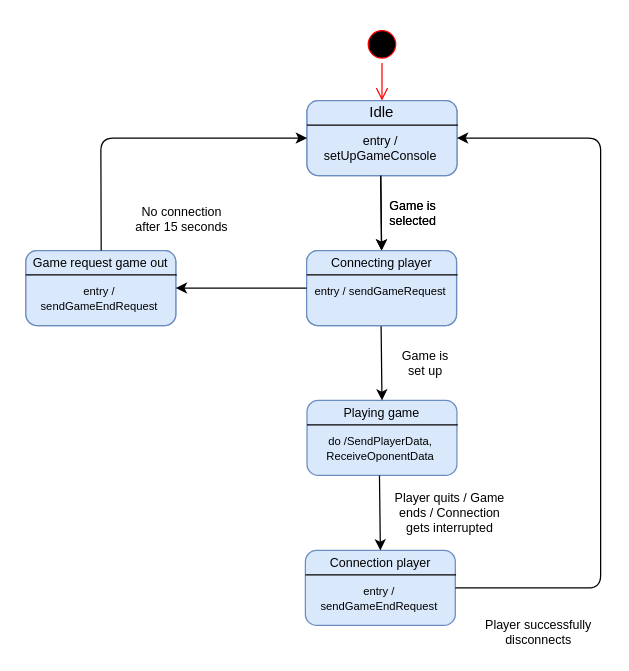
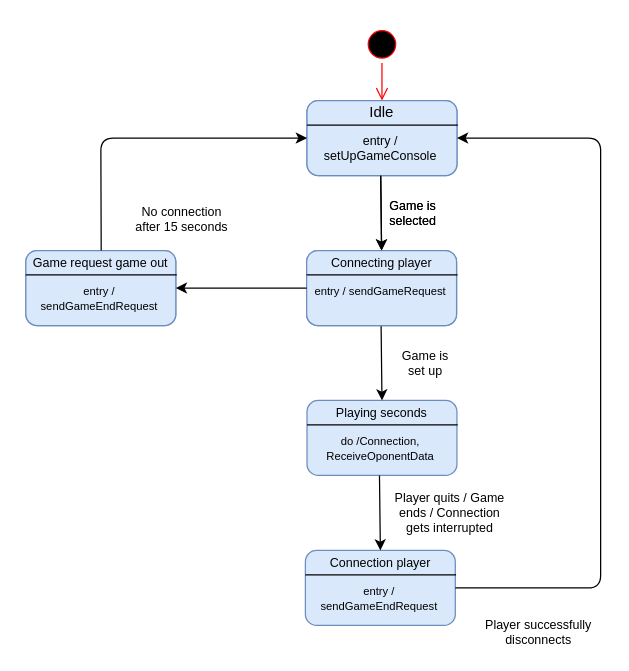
  <mxCell id="0" />
  <mxCell id="1" parent="0" />
  <mxCell id="2" value="" style="ellipse;html=1;shape=startState;fillColor=#000000;strokeColor=#ff0000;" vertex="1" parent="1"><mxGeometry x="290" y="20" width="30" height="30" as="geometry" /></mxCell>
  <mxCell id="3" value="" style="edgeStyle=orthogonalEdgeStyle;html=1;verticalAlign=bottom;endArrow=open;endSize=8;strokeColor=#ff0000;" edge="1" source="2" parent="1"><mxGeometry relative="1" as="geometry"><mxPoint x="305" y="80" as="targetPoint" /></mxGeometry></mxCell>
  <mxCell id="4" value="" style="rounded=1;whiteSpace=wrap;html=1;fillColor=#dae8fc;strokeColor=#6c8ebf;" vertex="1" parent="1"><mxGeometry x="245" y="80" width="120" height="60" as="geometry" /></mxCell>
  <mxCell id="5" value="" style="endArrow=none;html=1;exitX=0;exitY=0.326;exitDx=0;exitDy=0;exitPerimeter=0;entryX=1.005;entryY=0.326;entryDx=0;entryDy=0;entryPerimeter=0;" edge="1" parent="1" source="4" target="4"><mxGeometry width="50" height="50" relative="1" as="geometry"><mxPoint x="250" y="230" as="sourcePoint" /><mxPoint x="340" y="170" as="targetPoint" /></mxGeometry></mxCell>
  <mxCell id="6" value="Start" style="text;html=1;strokeColor=none;fillColor=none;align=center;verticalAlign=middle;whiteSpace=wrap;rounded=0;" vertex="1" parent="1"><mxGeometry x="285" y="80" width="40" height="20" as="geometry" /></mxCell>
  <mxCell id="7" value="&lt;font style=&quot;font-size: 10px&quot;&gt;entry / setUpGameConsole&lt;br style=&quot;font-size: 10px&quot;&gt;&lt;/font&gt;" style="text;html=1;strokeColor=none;fillColor=none;align=center;verticalAlign=top;whiteSpace=wrap;rounded=0;fontSize=10;" vertex="1" parent="1"><mxGeometry x="249" y="100" width="110" height="40" as="geometry" /></mxCell>
  <mxCell id="8" value="" style="rounded=1;whiteSpace=wrap;html=1;fillColor=#dae8fc;strokeColor=#6c8ebf;" vertex="1" parent="1"><mxGeometry x="244.7" y="200" width="120" height="60" as="geometry" /></mxCell>
  <mxCell id="9" value="" style="endArrow=none;html=1;exitX=0;exitY=0.326;exitDx=0;exitDy=0;exitPerimeter=0;entryX=1.005;entryY=0.326;entryDx=0;entryDy=0;entryPerimeter=0;" edge="1" parent="1" source="8" target="8"><mxGeometry width="50" height="50" relative="1" as="geometry"><mxPoint x="249.7" y="350" as="sourcePoint" /><mxPoint x="339.7" y="290" as="targetPoint" /></mxGeometry></mxCell>
  <mxCell id="10" value="&lt;font style=&quot;font-size: 9px&quot;&gt;entry / sendGameRequest&lt;br&gt;&lt;br style=&quot;font-size: 10px&quot;&gt;&lt;/font&gt;" style="text;html=1;strokeColor=none;fillColor=none;align=center;verticalAlign=top;whiteSpace=wrap;rounded=0;fontSize=10;" vertex="1" parent="1"><mxGeometry x="248.7" y="220" width="110" height="40" as="geometry" /></mxCell>
  <mxCell id="11" value="" style="endArrow=classic;html=1;fontSize=10;exitX=0.5;exitY=1;exitDx=0;exitDy=0;entryX=0.5;entryY=0;entryDx=0;entryDy=0;" edge="1" parent="1" source="7"><mxGeometry width="50" height="50" relative="1" as="geometry"><mxPoint x="250" y="220" as="sourcePoint" /><mxPoint x="304.7" y="200" as="targetPoint" /></mxGeometry></mxCell>
  <mxCell id="12" value="Connecting player" style="text;html=1;strokeColor=none;fillColor=none;align=center;verticalAlign=middle;whiteSpace=wrap;rounded=0;fontSize=10;" vertex="1" parent="1"><mxGeometry x="250" y="200" width="110" height="20" as="geometry" /></mxCell>
  <mxCell id="13" value="Game is selected" style="text;html=1;strokeColor=none;fillColor=none;align=center;verticalAlign=middle;whiteSpace=wrap;rounded=0;fontSize=10;" vertex="1" parent="1"><mxGeometry x="310" y="160" width="40" height="20" as="geometry" /></mxCell>
  <mxCell id="14" value="" style="rounded=1;whiteSpace=wrap;html=1;fillColor=#dae8fc;strokeColor=#6c8ebf;" vertex="1" parent="1"><mxGeometry x="245" y="320" width="120" height="60" as="geometry" /></mxCell>
  <mxCell id="15" value="" style="endArrow=none;html=1;exitX=0;exitY=0.326;exitDx=0;exitDy=0;exitPerimeter=0;entryX=1.005;entryY=0.326;entryDx=0;entryDy=0;entryPerimeter=0;" edge="1" parent="1" source="14" target="14"><mxGeometry width="50" height="50" relative="1" as="geometry"><mxPoint x="250" y="470" as="sourcePoint" /><mxPoint x="340" y="410" as="targetPoint" /></mxGeometry></mxCell>
- <mxCell id="16" value="&lt;font style=&quot;font-size: 9px&quot;&gt;do /SendPlayerData,&lt;br&gt;ReceiveOponentData&lt;br style=&quot;font-size: 10px&quot;&gt;&lt;/font&gt;" style="text;html=1;strokeColor=none;fillColor=none;align=center;verticalAlign=top;whiteSpace=wrap;rounded=0;fontSize=10;" vertex="1" parent="1"><mxGeometry x="249" y="340" width="110" height="40" as="geometry" /></mxCell>
+ <mxCell id="16" value="&lt;font style=&quot;font-size: 9px&quot;&gt;do /Connection,&lt;br&gt;ReceiveOponentData&lt;br style=&quot;font-size: 10px&quot;&gt;&lt;/font&gt;" style="text;html=1;strokeColor=none;fillColor=none;align=center;verticalAlign=top;whiteSpace=wrap;rounded=0;fontSize=10;" vertex="1" parent="1"><mxGeometry x="249" y="340" width="110" height="40" as="geometry" /></mxCell>
  <mxCell id="17" value="" style="endArrow=classic;html=1;fontSize=10;exitX=0.5;exitY=1;exitDx=0;exitDy=0;entryX=0.5;entryY=0;entryDx=0;entryDy=0;" edge="1" parent="1"><mxGeometry width="50" height="50" relative="1" as="geometry"><mxPoint x="304.3" y="260" as="sourcePoint" /><mxPoint x="305" y="320" as="targetPoint" /></mxGeometry></mxCell>
- <mxCell id="18" value="Playing game" style="text;html=1;strokeColor=none;fillColor=none;align=center;verticalAlign=middle;whiteSpace=wrap;rounded=0;fontSize=10;" vertex="1" parent="1"><mxGeometry x="250.3" y="320" width="110" height="20" as="geometry" /></mxCell>
+ <mxCell id="18" value="Playing seconds" style="text;html=1;strokeColor=none;fillColor=none;align=center;verticalAlign=middle;whiteSpace=wrap;rounded=0;fontSize=10;" vertex="1" parent="1"><mxGeometry x="250.3" y="320" width="110" height="20" as="geometry" /></mxCell>
  <mxCell id="19" value="Game is set up" style="text;html=1;strokeColor=none;fillColor=none;align=center;verticalAlign=middle;whiteSpace=wrap;rounded=0;fontSize=10;" vertex="1" parent="1"><mxGeometry x="320.3" y="280" width="40" height="20" as="geometry" /></mxCell>
  <mxCell id="20" value="" style="rounded=1;whiteSpace=wrap;html=1;fillColor=#dae8fc;strokeColor=#6c8ebf;" vertex="1" parent="1"><mxGeometry x="245" y="80" width="120" height="60" as="geometry" /></mxCell>
  <mxCell id="21" value="" style="endArrow=none;html=1;exitX=0;exitY=0.326;exitDx=0;exitDy=0;exitPerimeter=0;entryX=1.005;entryY=0.326;entryDx=0;entryDy=0;entryPerimeter=0;" edge="1" parent="1" source="20" target="20"><mxGeometry width="50" height="50" relative="1" as="geometry"><mxPoint x="250" y="230" as="sourcePoint" /><mxPoint x="340" y="170" as="targetPoint" /></mxGeometry></mxCell>
  <mxCell id="22" value="Idle" style="text;html=1;strokeColor=none;fillColor=none;align=center;verticalAlign=middle;whiteSpace=wrap;rounded=0;" vertex="1" parent="1"><mxGeometry x="285" y="80" width="40" height="20" as="geometry" /></mxCell>
  <mxCell id="23" value="&lt;font style=&quot;font-size: 10px&quot;&gt;entry / setUpGameConsole&lt;br style=&quot;font-size: 10px&quot;&gt;&lt;/font&gt;" style="text;html=1;strokeColor=none;fillColor=none;align=center;verticalAlign=top;whiteSpace=wrap;rounded=0;fontSize=10;" vertex="1" parent="1"><mxGeometry x="249" y="100" width="110" height="40" as="geometry" /></mxCell>
  <mxCell id="24" value="" style="rounded=1;whiteSpace=wrap;html=1;fillColor=#dae8fc;strokeColor=#6c8ebf;" vertex="1" parent="1"><mxGeometry x="244.7" y="200" width="120" height="60" as="geometry" /></mxCell>
  <mxCell id="25" value="" style="endArrow=none;html=1;exitX=0;exitY=0.326;exitDx=0;exitDy=0;exitPerimeter=0;entryX=1.005;entryY=0.326;entryDx=0;entryDy=0;entryPerimeter=0;" edge="1" parent="1" source="24" target="24"><mxGeometry width="50" height="50" relative="1" as="geometry"><mxPoint x="249.7" y="350" as="sourcePoint" /><mxPoint x="339.7" y="290" as="targetPoint" /></mxGeometry></mxCell>
  <mxCell id="26" value="&lt;font style=&quot;font-size: 9px&quot;&gt;entry / sendGameRequest&lt;br&gt;&lt;br style=&quot;font-size: 10px&quot;&gt;&lt;/font&gt;" style="text;html=1;strokeColor=none;fillColor=none;align=center;verticalAlign=top;whiteSpace=wrap;rounded=0;fontSize=10;" vertex="1" parent="1"><mxGeometry x="248.7" y="220" width="110" height="40" as="geometry" /></mxCell>
  <mxCell id="27" value="" style="endArrow=classic;html=1;fontSize=10;exitX=0.5;exitY=1;exitDx=0;exitDy=0;entryX=0.5;entryY=0;entryDx=0;entryDy=0;" edge="1" parent="1"><mxGeometry width="50" height="50" relative="1" as="geometry"><mxPoint x="304" y="140" as="sourcePoint" /><mxPoint x="304.7" y="200" as="targetPoint" /></mxGeometry></mxCell>
  <mxCell id="28" value="Connecting player" style="text;html=1;strokeColor=none;fillColor=none;align=center;verticalAlign=middle;whiteSpace=wrap;rounded=0;fontSize=10;" vertex="1" parent="1"><mxGeometry x="250" y="200" width="110" height="20" as="geometry" /></mxCell>
  <mxCell id="29" value="Game is selected" style="text;html=1;strokeColor=none;fillColor=none;align=center;verticalAlign=middle;whiteSpace=wrap;rounded=0;fontSize=10;" vertex="1" parent="1"><mxGeometry x="310" y="160" width="40" height="20" as="geometry" /></mxCell>
  <mxCell id="30" value="" style="rounded=1;whiteSpace=wrap;html=1;fillColor=#dae8fc;strokeColor=#6c8ebf;" vertex="1" parent="1"><mxGeometry x="243.7" y="440" width="120" height="60" as="geometry" /></mxCell>
  <mxCell id="31" value="" style="endArrow=none;html=1;exitX=0;exitY=0.326;exitDx=0;exitDy=0;exitPerimeter=0;entryX=1.005;entryY=0.326;entryDx=0;entryDy=0;entryPerimeter=0;" edge="1" parent="1" source="30" target="30"><mxGeometry width="50" height="50" relative="1" as="geometry"><mxPoint x="248.7" y="590" as="sourcePoint" /><mxPoint x="338.7" y="530" as="targetPoint" /></mxGeometry></mxCell>
  <mxCell id="32" value="&lt;font style=&quot;font-size: 9px&quot;&gt;entry / sendGameEndRequest&lt;br&gt;&lt;br style=&quot;font-size: 10px&quot;&gt;&lt;/font&gt;" style="text;html=1;strokeColor=none;fillColor=none;align=center;verticalAlign=top;whiteSpace=wrap;rounded=0;fontSize=10;" vertex="1" parent="1"><mxGeometry x="247.7" y="460" width="110" height="40" as="geometry" /></mxCell>
  <mxCell id="33" value="" style="endArrow=classic;html=1;fontSize=10;exitX=0.5;exitY=1;exitDx=0;exitDy=0;entryX=0.5;entryY=0;entryDx=0;entryDy=0;" edge="1" parent="1"><mxGeometry width="50" height="50" relative="1" as="geometry"><mxPoint x="303" y="380" as="sourcePoint" /><mxPoint x="303.7" y="440" as="targetPoint" /></mxGeometry></mxCell>
  <mxCell id="34" value="Connection player" style="text;html=1;strokeColor=none;fillColor=none;align=center;verticalAlign=middle;whiteSpace=wrap;rounded=0;fontSize=10;" vertex="1" parent="1"><mxGeometry x="249" y="440" width="110" height="20" as="geometry" /></mxCell>
  <mxCell id="35" value="Player quits / Game ends / Connection gets interrupted" style="text;html=1;strokeColor=none;fillColor=none;align=center;verticalAlign=middle;whiteSpace=wrap;rounded=0;fontSize=10;" vertex="1" parent="1"><mxGeometry x="309" y="400" width="101" height="20" as="geometry" /></mxCell>
  <mxCell id="36" value="" style="endArrow=classic;html=1;fontSize=10;exitX=1;exitY=0.5;exitDx=0;exitDy=0;entryX=1;entryY=0.5;entryDx=0;entryDy=0;" edge="1" parent="1" source="30" target="20"><mxGeometry width="50" height="50" relative="1" as="geometry"><mxPoint x="250" y="440" as="sourcePoint" /><mxPoint x="300" y="390" as="targetPoint" /><Array as="points"><mxPoint x="480" y="470" /><mxPoint x="480" y="110" /></Array></mxGeometry></mxCell>
  <mxCell id="37" value="Player successfully disconnects" style="text;html=1;strokeColor=none;fillColor=none;align=center;verticalAlign=middle;whiteSpace=wrap;rounded=0;fontSize=10;" vertex="1" parent="1"><mxGeometry x="380" y="495" width="101" height="20" as="geometry" /></mxCell>
  <mxCell id="38" value="" style="rounded=1;whiteSpace=wrap;html=1;fillColor=#dae8fc;strokeColor=#6c8ebf;" vertex="1" parent="1"><mxGeometry x="20" y="200" width="120" height="60" as="geometry" /></mxCell>
  <mxCell id="39" value="" style="endArrow=none;html=1;exitX=0;exitY=0.326;exitDx=0;exitDy=0;exitPerimeter=0;entryX=1.005;entryY=0.326;entryDx=0;entryDy=0;entryPerimeter=0;" edge="1" parent="1" source="38" target="38"><mxGeometry width="50" height="50" relative="1" as="geometry"><mxPoint x="25" y="350" as="sourcePoint" /><mxPoint x="115" y="290" as="targetPoint" /></mxGeometry></mxCell>
  <mxCell id="40" value="&lt;font style=&quot;font-size: 9px&quot;&gt;entry / sendGameRequest&lt;br&gt;&lt;br style=&quot;font-size: 10px&quot;&gt;&lt;/font&gt;" style="text;html=1;strokeColor=none;fillColor=none;align=center;verticalAlign=top;whiteSpace=wrap;rounded=0;fontSize=10;" vertex="1" parent="1"><mxGeometry x="24" y="220" width="110" height="40" as="geometry" /></mxCell>
  <mxCell id="41" value="Connecting player" style="text;html=1;strokeColor=none;fillColor=none;align=center;verticalAlign=middle;whiteSpace=wrap;rounded=0;fontSize=10;" vertex="1" parent="1"><mxGeometry x="25.3" y="200" width="110" height="20" as="geometry" /></mxCell>
  <mxCell id="42" value="" style="rounded=1;whiteSpace=wrap;html=1;fillColor=#dae8fc;strokeColor=#6c8ebf;" vertex="1" parent="1"><mxGeometry x="20" y="200" width="120" height="60" as="geometry" /></mxCell>
  <mxCell id="43" value="" style="endArrow=none;html=1;exitX=0;exitY=0.326;exitDx=0;exitDy=0;exitPerimeter=0;entryX=1.005;entryY=0.326;entryDx=0;entryDy=0;entryPerimeter=0;" edge="1" parent="1" source="42" target="42"><mxGeometry width="50" height="50" relative="1" as="geometry"><mxPoint x="25" y="350" as="sourcePoint" /><mxPoint x="115" y="290" as="targetPoint" /></mxGeometry></mxCell>
  <mxCell id="44" value="&lt;font style=&quot;font-size: 9px&quot;&gt;entry / sendGameEndRequest&lt;br&gt;&lt;/font&gt;" style="text;html=1;strokeColor=none;fillColor=none;align=center;verticalAlign=top;whiteSpace=wrap;rounded=0;fontSize=10;" vertex="1" parent="1"><mxGeometry x="24" y="220" width="110" height="40" as="geometry" /></mxCell>
  <mxCell id="45" value="Game request game out" style="text;html=1;strokeColor=none;fillColor=none;align=center;verticalAlign=middle;whiteSpace=wrap;rounded=0;fontSize=10;" vertex="1" parent="1"><mxGeometry x="25.3" y="200" width="110" height="20" as="geometry" /></mxCell>
  <mxCell id="46" value="" style="endArrow=classic;html=1;fontSize=10;exitX=0;exitY=0.5;exitDx=0;exitDy=0;entryX=1;entryY=0.5;entryDx=0;entryDy=0;" edge="1" parent="1" source="24" target="42"><mxGeometry width="50" height="50" relative="1" as="geometry"><mxPoint x="340" y="290" as="sourcePoint" /><mxPoint x="390" y="240" as="targetPoint" /></mxGeometry></mxCell>
  <mxCell id="47" value="No connection after 15 seconds" style="text;html=1;strokeColor=none;fillColor=none;align=center;verticalAlign=middle;whiteSpace=wrap;rounded=0;fontSize=10;" vertex="1" parent="1"><mxGeometry x="105" y="165" width="80" height="20" as="geometry" /></mxCell>
  <mxCell id="48" value="" style="endArrow=classic;html=1;fontSize=10;exitX=0.5;exitY=0;exitDx=0;exitDy=0;entryX=0;entryY=0.5;entryDx=0;entryDy=0;" edge="1" parent="1" source="45" target="20"><mxGeometry width="50" height="50" relative="1" as="geometry"><mxPoint x="254.7" y="240" as="sourcePoint" /><mxPoint x="150" y="240" as="targetPoint" /><Array as="points"><mxPoint x="80" y="110" /></Array></mxGeometry></mxCell>
